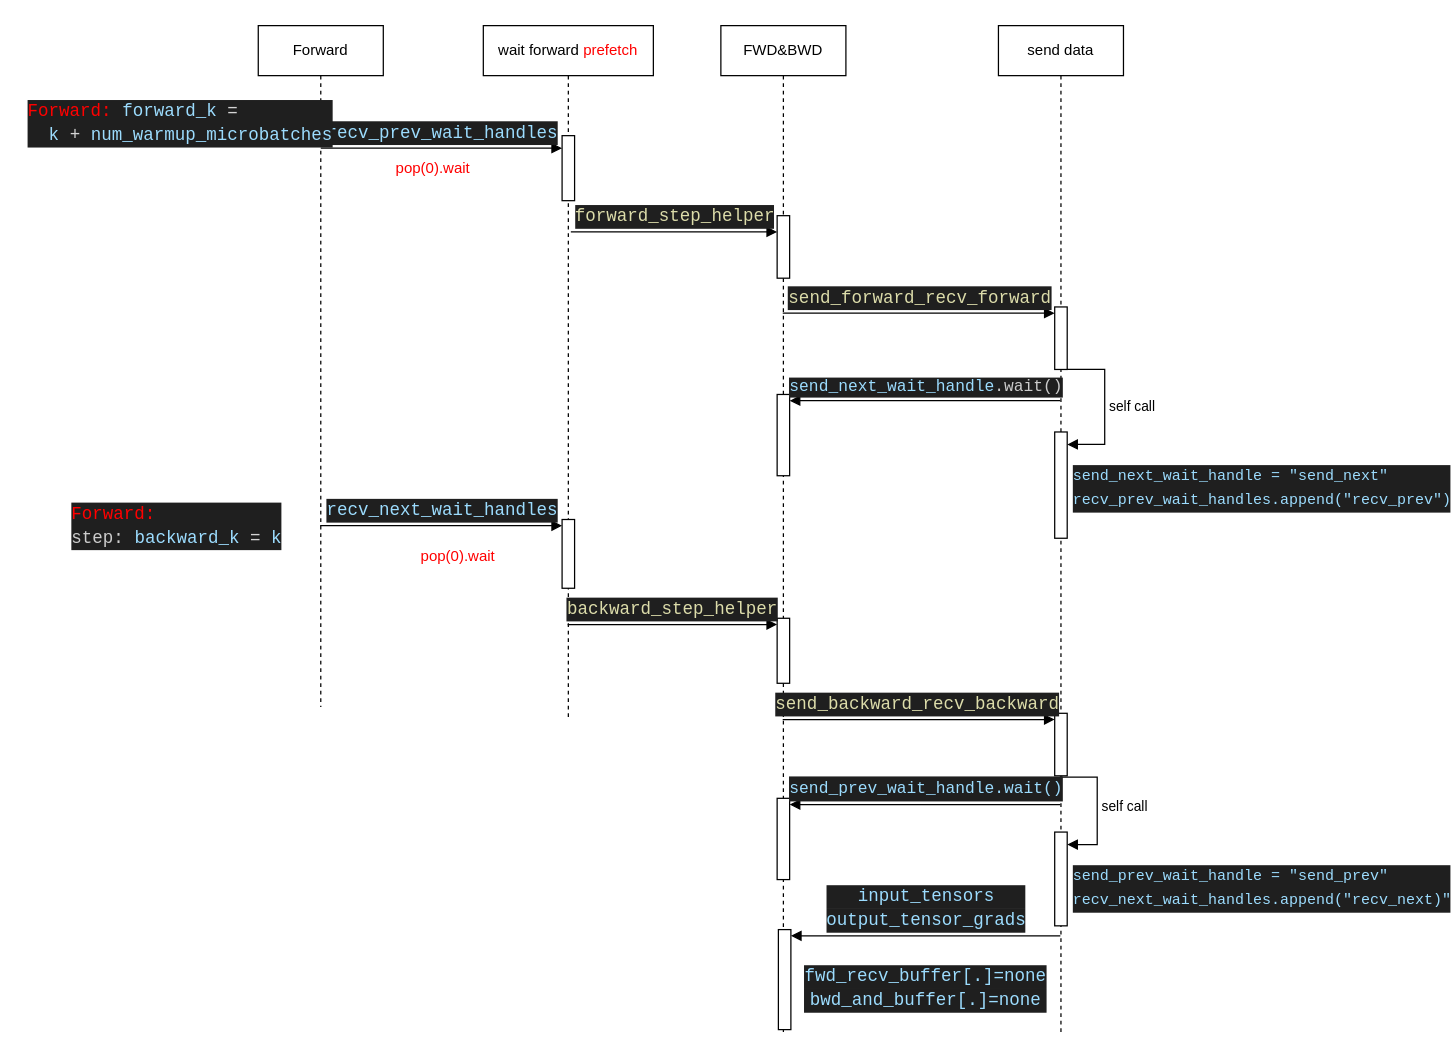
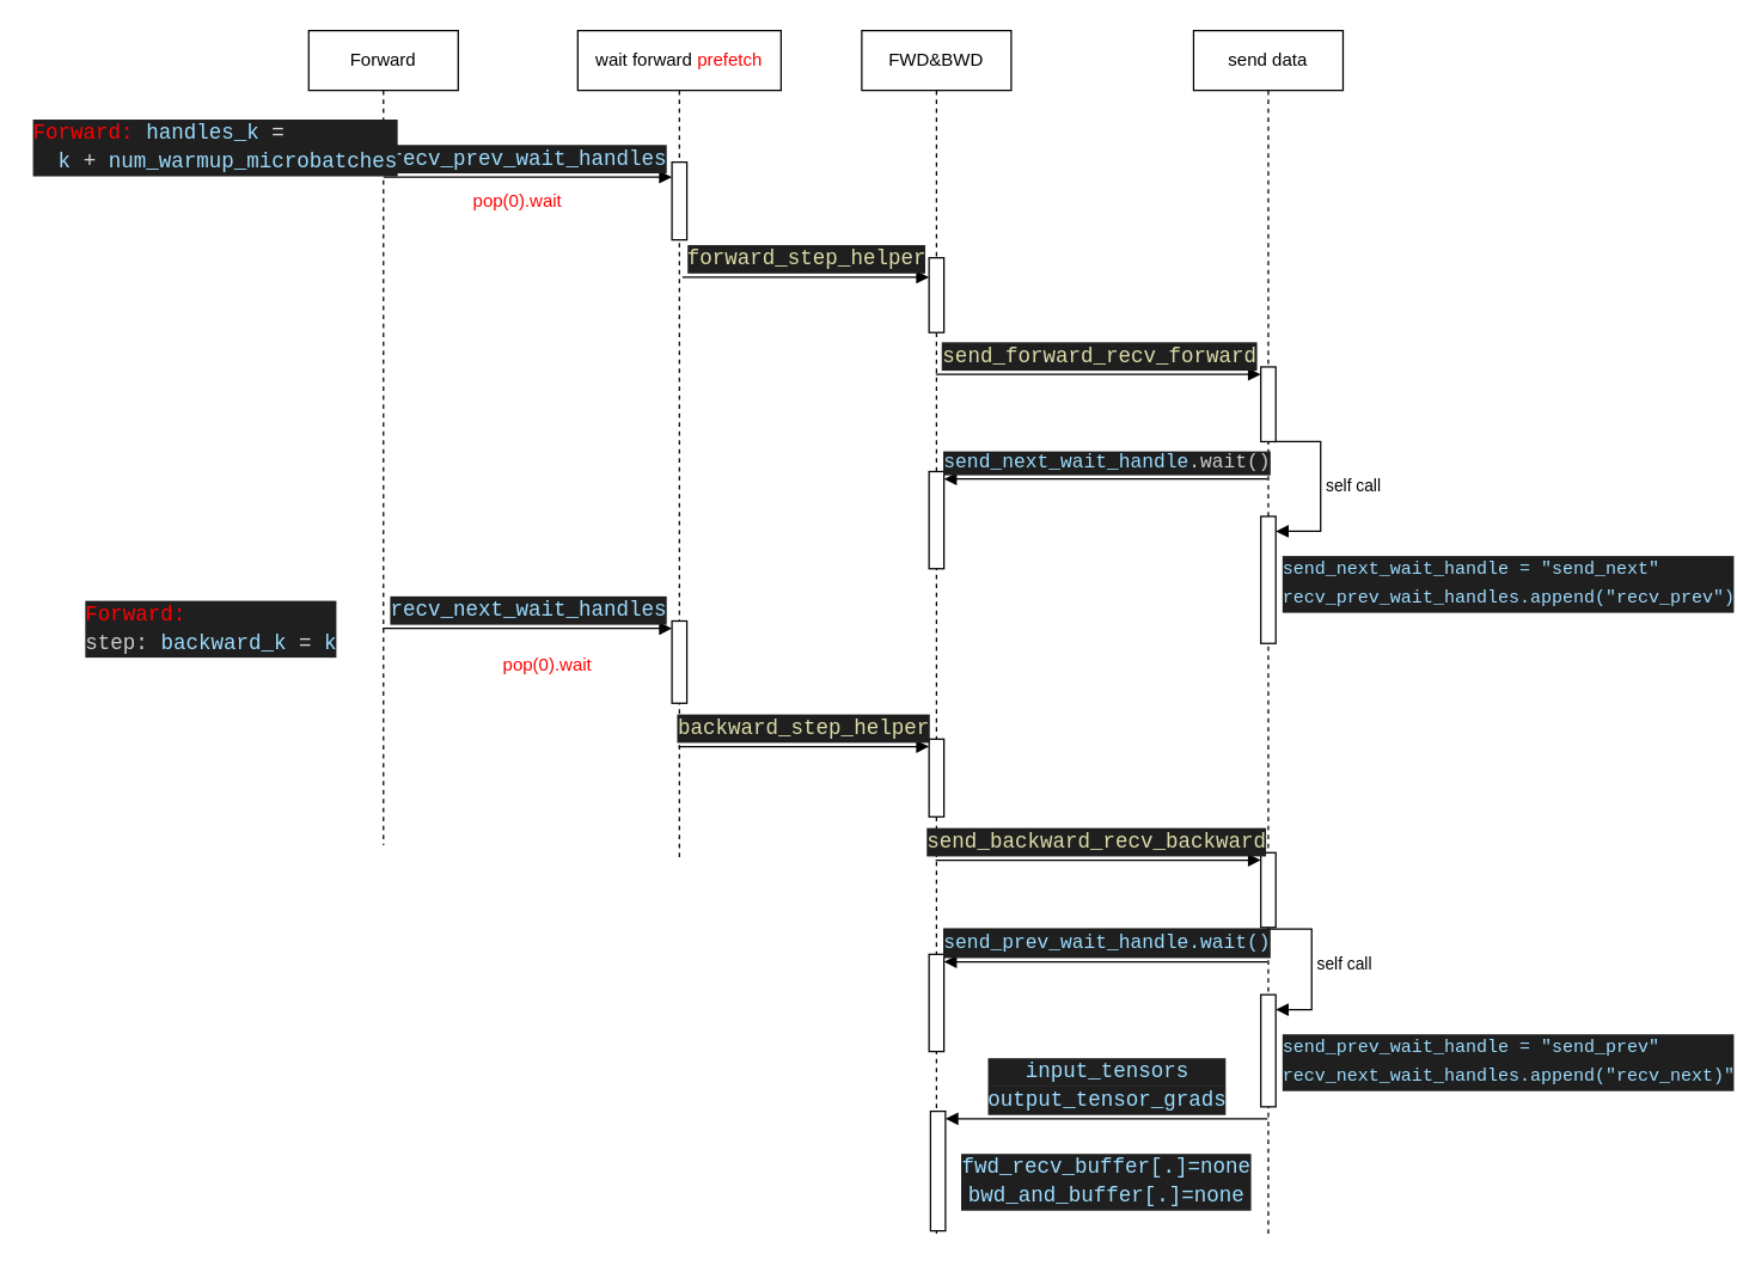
  <mxCell id="0" />
  <mxCell id="1" parent="0" />
  <mxCell id="2" value="Forward" style="shape=umlLifeline;perimeter=lifelinePerimeter;whiteSpace=wrap;html=1;container=1;dropTarget=0;collapsible=0;recursiveResize=0;outlineConnect=0;portConstraint=eastwest;newEdgeStyle={&quot;curved&quot;:0,&quot;rounded&quot;:0};" vertex="1" parent="1"><mxGeometry x="206" y="20" width="100" height="545" as="geometry" /></mxCell>
  <mxCell id="3" value="FWD&amp;amp;BWD" style="shape=umlLifeline;perimeter=lifelinePerimeter;whiteSpace=wrap;html=1;container=1;dropTarget=0;collapsible=0;recursiveResize=0;outlineConnect=0;portConstraint=eastwest;newEdgeStyle={&quot;curved&quot;:0,&quot;rounded&quot;:0};" vertex="1" parent="1"><mxGeometry x="576" y="20" width="100" height="805" as="geometry" /></mxCell>
  <mxCell id="4" value="" style="html=1;points=[[0,0,0,0,5],[0,1,0,0,-5],[1,0,0,0,5],[1,1,0,0,-5]];perimeter=orthogonalPerimeter;outlineConnect=0;targetShapes=umlLifeline;portConstraint=eastwest;newEdgeStyle={&quot;curved&quot;:0,&quot;rounded&quot;:0};" vertex="1" parent="3"><mxGeometry x="45" y="152" width="10" height="50" as="geometry" /></mxCell>
  <mxCell id="5" value="" style="html=1;points=[[0,0,0,0,5],[0,1,0,0,-5],[1,0,0,0,5],[1,1,0,0,-5]];perimeter=orthogonalPerimeter;outlineConnect=0;targetShapes=umlLifeline;portConstraint=eastwest;newEdgeStyle={&quot;curved&quot;:0,&quot;rounded&quot;:0};" vertex="1" parent="3"><mxGeometry x="45" y="295" width="10" height="65" as="geometry" /></mxCell>
  <mxCell id="6" value="" style="html=1;points=[[0,0,0,0,5],[0,1,0,0,-5],[1,0,0,0,5],[1,1,0,0,-5]];perimeter=orthogonalPerimeter;outlineConnect=0;targetShapes=umlLifeline;portConstraint=eastwest;newEdgeStyle={&quot;curved&quot;:0,&quot;rounded&quot;:0};" vertex="1" parent="3"><mxGeometry x="45" y="474" width="10" height="52" as="geometry" /></mxCell>
  <mxCell id="7" value="" style="html=1;points=[[0,0,0,0,5],[0,1,0,0,-5],[1,0,0,0,5],[1,1,0,0,-5]];perimeter=orthogonalPerimeter;outlineConnect=0;targetShapes=umlLifeline;portConstraint=eastwest;newEdgeStyle={&quot;curved&quot;:0,&quot;rounded&quot;:0};" vertex="1" parent="3"><mxGeometry x="45" y="618" width="10" height="65" as="geometry" /></mxCell>
  <mxCell id="8" value="" style="html=1;points=[[0,0,0,0,5],[0,1,0,0,-5],[1,0,0,0,5],[1,1,0,0,-5]];perimeter=orthogonalPerimeter;outlineConnect=0;targetShapes=umlLifeline;portConstraint=eastwest;newEdgeStyle={&quot;curved&quot;:0,&quot;rounded&quot;:0};" vertex="1" parent="3"><mxGeometry x="46" y="723" width="10" height="80" as="geometry" /></mxCell>
  <mxCell id="9" value="wait forward&amp;nbsp;&lt;span style=&quot;color: rgb(255, 0, 0); background-color: initial;&quot;&gt;prefetch&lt;/span&gt;" style="shape=umlLifeline;perimeter=lifelinePerimeter;whiteSpace=wrap;html=1;container=1;dropTarget=0;collapsible=0;recursiveResize=0;outlineConnect=0;portConstraint=eastwest;newEdgeStyle={&quot;curved&quot;:0,&quot;rounded&quot;:0};" vertex="1" parent="1"><mxGeometry x="386" y="20" width="136" height="555" as="geometry" /></mxCell>
  <mxCell id="10" value="" style="html=1;points=[[0,0,0,0,5],[0,1,0,0,-5],[1,0,0,0,5],[1,1,0,0,-5]];perimeter=orthogonalPerimeter;outlineConnect=0;targetShapes=umlLifeline;portConstraint=eastwest;newEdgeStyle={&quot;curved&quot;:0,&quot;rounded&quot;:0};" vertex="1" parent="9"><mxGeometry x="63" y="88" width="10" height="52" as="geometry" /></mxCell>
  <mxCell id="11" value="" style="html=1;points=[[0,0,0,0,5],[0,1,0,0,-5],[1,0,0,0,5],[1,1,0,0,-5]];perimeter=orthogonalPerimeter;outlineConnect=0;targetShapes=umlLifeline;portConstraint=eastwest;newEdgeStyle={&quot;curved&quot;:0,&quot;rounded&quot;:0};" vertex="1" parent="9"><mxGeometry x="63" y="395" width="10" height="55" as="geometry" /></mxCell>
  <mxCell id="12" value="&lt;div style=&quot;color: rgb(204, 204, 204); background-color: rgb(31, 31, 31); font-family: Consolas, &amp;quot;Courier New&amp;quot;, monospace; font-size: 14px; line-height: 19px; white-space-collapse: preserve;&quot;&gt;&lt;span style=&quot;color: #9cdcfe;&quot;&gt;recv_prev_wait_handles&lt;/span&gt;&lt;/div&gt;" style="html=1;verticalAlign=bottom;endArrow=block;curved=0;rounded=0;" edge="1" parent="1"><mxGeometry x="0.001" width="80" relative="1" as="geometry"><mxPoint x="256" y="118" as="sourcePoint" /><mxPoint x="449" y="118" as="targetPoint" /><mxPoint as="offset" /></mxGeometry></mxCell>
  <mxCell id="13" value="&lt;font color=&quot;#ff0000&quot;&gt;pop(0).wait&lt;/font&gt;" style="text;html=1;align=center;verticalAlign=middle;whiteSpace=wrap;rounded=0;" vertex="1" parent="1"><mxGeometry x="316" y="124" width="60" height="20" as="geometry" /></mxCell>
  <mxCell id="14" value="send data" style="shape=umlLifeline;perimeter=lifelinePerimeter;whiteSpace=wrap;html=1;container=1;dropTarget=0;collapsible=0;recursiveResize=0;outlineConnect=0;portConstraint=eastwest;newEdgeStyle={&quot;curved&quot;:0,&quot;rounded&quot;:0};" vertex="1" parent="1"><mxGeometry x="798" y="20" width="100" height="805" as="geometry" /></mxCell>
  <mxCell id="15" value="" style="html=1;points=[[0,0,0,0,5],[0,1,0,0,-5],[1,0,0,0,5],[1,1,0,0,-5]];perimeter=orthogonalPerimeter;outlineConnect=0;targetShapes=umlLifeline;portConstraint=eastwest;newEdgeStyle={&quot;curved&quot;:0,&quot;rounded&quot;:0};" vertex="1" parent="14"><mxGeometry x="45" y="225" width="10" height="50" as="geometry" /></mxCell>
  <mxCell id="16" value="" style="html=1;points=[[0,0,0,0,5],[0,1,0,0,-5],[1,0,0,0,5],[1,1,0,0,-5]];perimeter=orthogonalPerimeter;outlineConnect=0;targetShapes=umlLifeline;portConstraint=eastwest;newEdgeStyle={&quot;curved&quot;:0,&quot;rounded&quot;:0};" vertex="1" parent="14"><mxGeometry x="45" y="325" width="10" height="85" as="geometry" /></mxCell>
  <mxCell id="17" value="self call" style="html=1;align=left;spacingLeft=2;endArrow=block;rounded=0;edgeStyle=orthogonalEdgeStyle;curved=0;rounded=0;" edge="1" target="16" parent="14"><mxGeometry relative="1" as="geometry"><mxPoint x="55" y="275" as="sourcePoint" /><Array as="points"><mxPoint x="85" y="275" /><mxPoint x="85" y="335" /></Array></mxGeometry></mxCell>
  <mxCell id="18" value="" style="html=1;points=[[0,0,0,0,5],[0,1,0,0,-5],[1,0,0,0,5],[1,1,0,0,-5]];perimeter=orthogonalPerimeter;outlineConnect=0;targetShapes=umlLifeline;portConstraint=eastwest;newEdgeStyle={&quot;curved&quot;:0,&quot;rounded&quot;:0};" vertex="1" parent="14"><mxGeometry x="45" y="550" width="10" height="50" as="geometry" /></mxCell>
  <mxCell id="19" value="" style="html=1;points=[[0,0,0,0,5],[0,1,0,0,-5],[1,0,0,0,5],[1,1,0,0,-5]];perimeter=orthogonalPerimeter;outlineConnect=0;targetShapes=umlLifeline;portConstraint=eastwest;newEdgeStyle={&quot;curved&quot;:0,&quot;rounded&quot;:0};" vertex="1" parent="14"><mxGeometry x="45" y="645" width="10" height="75" as="geometry" /></mxCell>
  <mxCell id="20" value="self call" style="html=1;align=left;spacingLeft=2;endArrow=block;rounded=0;edgeStyle=orthogonalEdgeStyle;curved=0;rounded=0;" edge="1" target="19" parent="14"><mxGeometry relative="1" as="geometry"><mxPoint x="49" y="601" as="sourcePoint" /><Array as="points"><mxPoint x="79" y="601" /><mxPoint x="79" y="655" /></Array></mxGeometry></mxCell>
  <mxCell id="21" value="&lt;div style=&quot;color: rgb(204, 204, 204); background-color: rgb(31, 31, 31); font-family: Consolas, &amp;quot;Courier New&amp;quot;, monospace; font-size: 14px; line-height: 19px; white-space-collapse: preserve;&quot;&gt;&lt;span style=&quot;color: #dcdcaa;&quot;&gt;forward_step_helper&lt;/span&gt;&lt;/div&gt;" style="html=1;verticalAlign=bottom;endArrow=block;curved=0;rounded=0;" edge="1" parent="1" target="4"><mxGeometry width="80" relative="1" as="geometry"><mxPoint x="456" y="185" as="sourcePoint" /><mxPoint x="536" y="185" as="targetPoint" /></mxGeometry></mxCell>
  <mxCell id="22" value="&lt;div style=&quot;color: rgb(204, 204, 204); background-color: rgb(31, 31, 31); font-family: Consolas, &amp;quot;Courier New&amp;quot;, monospace; font-size: 14px; line-height: 19px; white-space-collapse: preserve;&quot;&gt;&lt;span style=&quot;color: #dcdcaa;&quot;&gt;send_forward_recv_forward&lt;/span&gt;&lt;/div&gt;" style="html=1;verticalAlign=bottom;endArrow=block;curved=0;rounded=0;entryX=0;entryY=0;entryDx=0;entryDy=5;entryPerimeter=0;" edge="1" parent="1" source="3" target="15"><mxGeometry width="80" relative="1" as="geometry"><mxPoint x="618.81" y="249" as="sourcePoint" /><mxPoint x="746" y="255" as="targetPoint" /></mxGeometry></mxCell>
  <mxCell id="23" value="&lt;div style=&quot;color: rgb(204, 204, 204); background-color: rgb(31, 31, 31); font-family: Consolas, &amp;quot;Courier New&amp;quot;, monospace; font-size: 13px; line-height: 126%; white-space-collapse: preserve;&quot;&gt;&lt;span style=&quot;color: #9cdcfe;&quot;&gt;send_next_wait_handle&lt;/span&gt;.wait()&lt;/div&gt;" style="html=1;verticalAlign=bottom;endArrow=block;curved=0;rounded=0;entryX=1;entryY=0;entryDx=0;entryDy=5;entryPerimeter=0;" edge="1" parent="1" source="14" target="5"><mxGeometry width="80" relative="1" as="geometry"><mxPoint x="686" y="345" as="sourcePoint" /><mxPoint x="766" y="345" as="targetPoint" /></mxGeometry></mxCell>
  <mxCell id="24" value="&lt;div style=&quot;color: rgb(204, 204, 204); background-color: rgb(31, 31, 31); font-family: Consolas, &amp;quot;Courier New&amp;quot;, monospace; font-weight: normal; line-height: 19px; white-space: pre;&quot;&gt;&lt;div style=&quot;&quot;&gt;&lt;span style=&quot;color: rgb(156, 220, 254);&quot;&gt;&lt;font style=&quot;font-size: 12px;&quot;&gt;send_next_wait_handle = &quot;send_next&quot; &lt;/font&gt;&lt;/span&gt;&lt;/div&gt;&lt;div style=&quot;&quot;&gt;&lt;span style=&quot;color: rgb(156, 220, 254);&quot;&gt;recv_prev_wait_handles.append(&lt;/span&gt;&lt;span style=&quot;color: rgb(156, 220, 254);&quot;&gt;&quot;recv_prev&quot;)&lt;/span&gt;&lt;br&gt;&lt;/div&gt;&lt;/div&gt;" style="text;whiteSpace=wrap;html=1;" vertex="1" parent="1"><mxGeometry x="856" y="365" width="240" height="50" as="geometry" /></mxCell>
  <mxCell id="25" value="&lt;div style=&quot;color: rgb(204, 204, 204); background-color: rgb(31, 31, 31); font-family: Consolas, &amp;quot;Courier New&amp;quot;, monospace; font-size: 14px; line-height: 19px; white-space-collapse: preserve;&quot;&gt;&lt;span style=&quot;color: #9cdcfe;&quot;&gt;recv_next_wait_handles&lt;/span&gt;&lt;/div&gt;" style="html=1;verticalAlign=bottom;endArrow=block;curved=0;rounded=0;entryX=0;entryY=0;entryDx=0;entryDy=5;" edge="1" target="11" parent="1" source="2"><mxGeometry relative="1" as="geometry"><mxPoint x="379" y="420" as="sourcePoint" /></mxGeometry></mxCell>
  <mxCell id="26" value="&lt;font color=&quot;#ff0000&quot;&gt;pop(0).wait&lt;/font&gt;" style="text;html=1;align=center;verticalAlign=middle;whiteSpace=wrap;rounded=0;" vertex="1" parent="1"><mxGeometry x="336" y="435" width="60" height="20" as="geometry" /></mxCell>
  <mxCell id="27" value="&lt;div style=&quot;background-color: rgb(31, 31, 31); font-family: Consolas, &amp;quot;Courier New&amp;quot;, monospace; font-weight: normal; font-size: 14px; line-height: 19px; white-space: pre;&quot;&gt;&lt;div style=&quot;&quot;&gt;&lt;font color=&quot;#ff0000&quot;&gt;Forward:&amp;nbsp;&lt;/font&gt;&lt;/div&gt;&lt;div style=&quot;color: rgb(204, 204, 204);&quot;&gt;&lt;span style=&quot;color: #cccccc;&quot;&gt;step: &lt;/span&gt;&lt;span style=&quot;color: #9cdcfe;&quot;&gt;backward_k&lt;/span&gt;&lt;span style=&quot;color: #cccccc;&quot;&gt; &lt;/span&gt;&lt;span style=&quot;color: #d4d4d4;&quot;&gt;=&lt;/span&gt;&lt;span style=&quot;color: #cccccc;&quot;&gt; &lt;/span&gt;&lt;span style=&quot;color: #9cdcfe;&quot;&gt;k&lt;/span&gt;&lt;/div&gt;&lt;/div&gt;" style="text;whiteSpace=wrap;html=1;" vertex="1" parent="1"><mxGeometry x="55" y="395" width="160" height="40" as="geometry" /></mxCell>
- <mxCell id="28" value="&lt;div style=&quot;background-color: rgb(31, 31, 31); font-family: Consolas, &amp;quot;Courier New&amp;quot;, monospace; font-weight: normal; font-size: 14px; line-height: 19px; white-space: pre;&quot;&gt;&lt;div style=&quot;&quot;&gt;&lt;font color=&quot;#ff0000&quot;&gt;Forward:&lt;/font&gt;&lt;span style=&quot;color: rgb(156, 220, 254);&quot;&gt; forward_k&lt;/span&gt;&lt;span style=&quot;color: rgb(204, 204, 204);&quot;&gt; &lt;/span&gt;&lt;span style=&quot;color: rgb(212, 212, 212);&quot;&gt;=&lt;/span&gt;&lt;span style=&quot;color: rgb(204, 204, 204);&quot;&gt; &lt;/span&gt;&lt;/div&gt;&lt;div style=&quot;color: rgb(204, 204, 204);&quot;&gt;&lt;span style=&quot;color: #9cdcfe;&quot;&gt;  k&lt;/span&gt;&lt;span style=&quot;color: #cccccc;&quot;&gt; &lt;/span&gt;&lt;span style=&quot;color: #d4d4d4;&quot;&gt;+&lt;/span&gt;&lt;span style=&quot;color: #cccccc;&quot;&gt; &lt;/span&gt;&lt;span style=&quot;color: #9cdcfe;&quot;&gt;num_warmup_microbatches&lt;/span&gt;&lt;/div&gt;&lt;/div&gt;" style="text;whiteSpace=wrap;html=1;" vertex="1" parent="1"><mxGeometry x="20" y="73" width="230" height="51" as="geometry" /></mxCell>
+ <mxCell id="28" value="&lt;div style=&quot;background-color: rgb(31, 31, 31); font-family: Consolas, &amp;quot;Courier New&amp;quot;, monospace; font-weight: normal; font-size: 14px; line-height: 19px; white-space: pre;&quot;&gt;&lt;div style=&quot;&quot;&gt;&lt;font color=&quot;#ff0000&quot;&gt;Forward:&lt;/font&gt;&lt;span style=&quot;color: rgb(156, 220, 254);&quot;&gt; handles_k&lt;/span&gt;&lt;span style=&quot;color: rgb(204, 204, 204);&quot;&gt; &lt;/span&gt;&lt;span style=&quot;color: rgb(212, 212, 212);&quot;&gt;=&lt;/span&gt;&lt;span style=&quot;color: rgb(204, 204, 204);&quot;&gt; &lt;/span&gt;&lt;/div&gt;&lt;div style=&quot;color: rgb(204, 204, 204);&quot;&gt;&lt;span style=&quot;color: #9cdcfe;&quot;&gt;  k&lt;/span&gt;&lt;span style=&quot;color: #cccccc;&quot;&gt; &lt;/span&gt;&lt;span style=&quot;color: #d4d4d4;&quot;&gt;+&lt;/span&gt;&lt;span style=&quot;color: #cccccc;&quot;&gt; &lt;/span&gt;&lt;span style=&quot;color: #9cdcfe;&quot;&gt;num_warmup_microbatches&lt;/span&gt;&lt;/div&gt;&lt;/div&gt;" style="text;whiteSpace=wrap;html=1;" vertex="1" parent="1"><mxGeometry x="20" y="73" width="230" height="51" as="geometry" /></mxCell>
  <mxCell id="29" value="&lt;div style=&quot;color: rgb(204, 204, 204); background-color: rgb(31, 31, 31); font-family: Consolas, &amp;quot;Courier New&amp;quot;, monospace; font-size: 14px; line-height: 19px; white-space-collapse: preserve;&quot;&gt;&lt;span style=&quot;color: #dcdcaa;&quot;&gt;backward_step_helper&lt;/span&gt;&lt;/div&gt;" style="html=1;verticalAlign=bottom;endArrow=block;curved=0;rounded=0;entryX=0;entryY=0;entryDx=0;entryDy=5;" edge="1" target="6" parent="1"><mxGeometry relative="1" as="geometry"><mxPoint x="453.447" y="499" as="sourcePoint" /></mxGeometry></mxCell>
  <mxCell id="30" value="&lt;div style=&quot;color: rgb(204, 204, 204); background-color: rgb(31, 31, 31); font-family: Consolas, &amp;quot;Courier New&amp;quot;, monospace; font-size: 14px; line-height: 19px; white-space-collapse: preserve;&quot;&gt;&lt;span style=&quot;color: #dcdcaa;&quot;&gt;send_backward_recv_backward&lt;/span&gt;&lt;/div&gt;" style="html=1;verticalAlign=bottom;endArrow=block;curved=0;rounded=0;entryX=0;entryY=0;entryDx=0;entryDy=5;" edge="1" target="18" parent="1"><mxGeometry x="-0.007" relative="1" as="geometry"><mxPoint x="625.447" y="575" as="sourcePoint" /><mxPoint as="offset" /></mxGeometry></mxCell>
  <mxCell id="31" value="&lt;div style=&quot;color: rgb(204, 204, 204); background-color: rgb(31, 31, 31); font-family: Consolas, &amp;quot;Courier New&amp;quot;, monospace; line-height: 19px; white-space-collapse: preserve;&quot;&gt;&lt;span style=&quot;color: rgb(156, 220, 254);&quot;&gt;&lt;font style=&quot;font-size: 13px;&quot;&gt;send_prev_wait_handle.wait()&lt;/font&gt;&lt;/span&gt;&lt;/div&gt;" style="html=1;verticalAlign=bottom;endArrow=block;curved=0;rounded=0;entryX=1;entryY=0;entryDx=0;entryDy=5;entryPerimeter=0;" edge="1" parent="1" target="7"><mxGeometry width="80" relative="1" as="geometry"><mxPoint x="847.5" y="643" as="sourcePoint" /><mxPoint x="780" y="727" as="targetPoint" /></mxGeometry></mxCell>
  <mxCell id="32" value="&lt;div style=&quot;color: rgb(204, 204, 204); background-color: rgb(31, 31, 31); font-family: Consolas, &amp;quot;Courier New&amp;quot;, monospace; font-weight: normal; line-height: 19px; white-space: pre;&quot;&gt;&lt;div style=&quot;&quot;&gt;&lt;span style=&quot;color: rgb(156, 220, 254);&quot;&gt;&lt;font style=&quot;font-size: 12px;&quot;&gt;send_prev_wait_handle = &quot;send_prev&quot; &lt;/font&gt;&lt;/span&gt;&lt;/div&gt;&lt;div style=&quot;&quot;&gt;&lt;span style=&quot;color: rgb(156, 220, 254);&quot;&gt;recv_next_wait_handles.append(&lt;/span&gt;&lt;span style=&quot;color: rgb(156, 220, 254);&quot;&gt;&quot;recv_next)&quot;&lt;/span&gt;&lt;br&gt;&lt;/div&gt;&lt;/div&gt;" style="text;whiteSpace=wrap;html=1;" vertex="1" parent="1"><mxGeometry x="856" y="685" width="240" height="50" as="geometry" /></mxCell>
  <mxCell id="33" value="&lt;div style=&quot;color: rgb(204, 204, 204); background-color: rgb(31, 31, 31); font-family: Consolas, &amp;quot;Courier New&amp;quot;, monospace; font-size: 14px; line-height: 19px; white-space-collapse: preserve;&quot;&gt;&lt;span style=&quot;color: #9cdcfe;&quot;&gt;input_tensors&lt;/span&gt;&lt;/div&gt;&lt;div style=&quot;color: rgb(204, 204, 204); background-color: rgb(31, 31, 31); font-family: Consolas, &amp;quot;Courier New&amp;quot;, monospace; font-size: 14px; line-height: 19px; white-space-collapse: preserve;&quot;&gt;&lt;div style=&quot;line-height: 19px;&quot;&gt;&lt;span style=&quot;color: #9cdcfe;&quot;&gt;output_tensor_grads&lt;/span&gt;&lt;/div&gt;&lt;/div&gt;" style="html=1;verticalAlign=bottom;endArrow=block;curved=0;rounded=0;entryX=1;entryY=0;entryDx=0;entryDy=5;entryPerimeter=0;" edge="1" parent="1" target="8"><mxGeometry x="-0.002" width="80" relative="1" as="geometry"><mxPoint x="847.5" y="748" as="sourcePoint" /><mxPoint x="730" y="813" as="targetPoint" /><mxPoint as="offset" /></mxGeometry></mxCell>
  <mxCell id="34" value="&lt;div style=&quot;color: rgb(204, 204, 204); background-color: rgb(31, 31, 31); font-family: Consolas, &amp;quot;Courier New&amp;quot;, monospace; font-size: 14px; line-height: 19px; white-space: pre;&quot;&gt;&lt;span style=&quot;color: #9cdcfe;&quot;&gt;fwd_recv_buffer[.]=none&lt;/span&gt;&lt;/div&gt;&lt;div style=&quot;color: rgb(204, 204, 204); background-color: rgb(31, 31, 31); font-family: Consolas, &amp;quot;Courier New&amp;quot;, monospace; font-size: 14px; line-height: 19px; white-space: pre;&quot;&gt;&lt;div style=&quot;line-height: 19px;&quot;&gt;&lt;span style=&quot;color: #9cdcfe;&quot;&gt;bwd_and_buffer[.]=none&lt;/span&gt;&lt;/div&gt;&lt;/div&gt;" style="text;html=1;align=center;verticalAlign=middle;whiteSpace=wrap;rounded=0;" vertex="1" parent="1"><mxGeometry x="660" y="765" width="160" height="50" as="geometry" /></mxCell>
